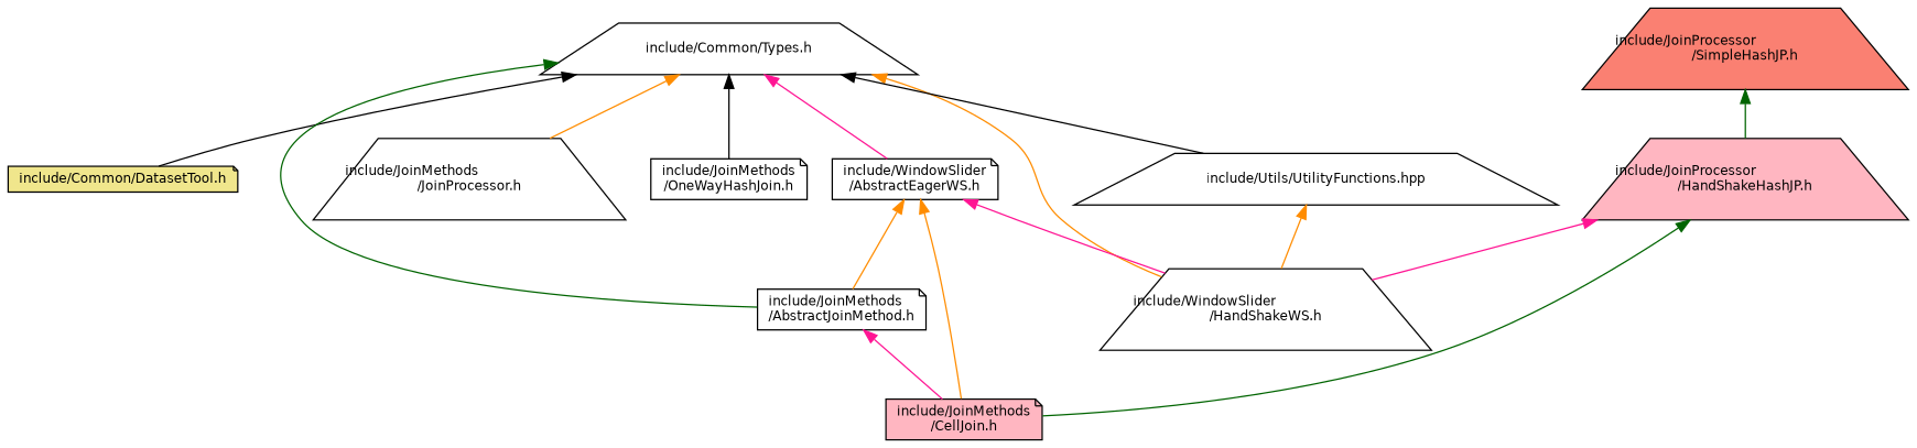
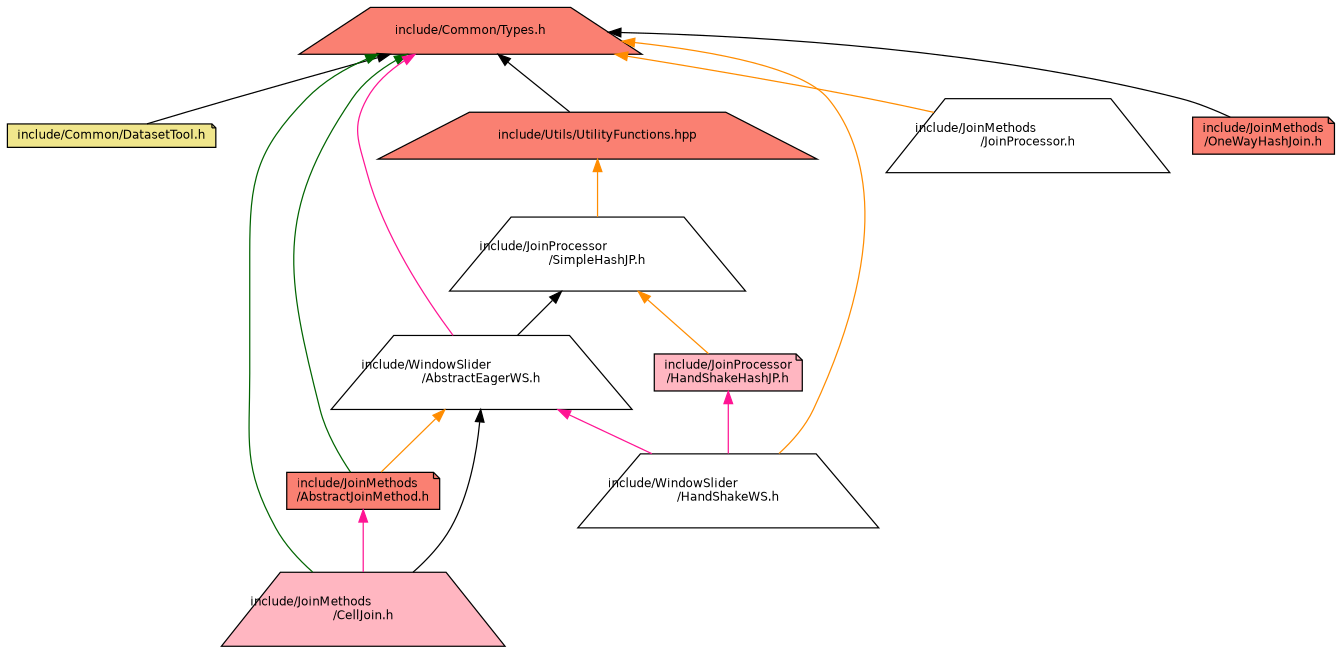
  digraph {
    node [color=black fillcolor=salmon fontname=Helvetica fontsize=10 shape=trapezium style=filled]
    edge [color=darkorange dir=back fontname=Helvetica fontsize=10 labelfontname=Helvetica labelfontsize=10 style=solid]
-   n1 [fillcolor=white fontcolor=black height=0.2 label="include/Common/Types.h" width=0.4]
+   n1 [fontcolor=black height=0.2 label="include/Common/Types.h" width=0.4]
    n2 [fillcolor=khaki height=0.2 label="include/Common/DatasetTool.h" shape=note width=0.4]
-   n3 [fillcolor=white height=0.2 label="include/JoinMethods\l/AbstractJoinMethod.h" shape=note width=0.4]
-   n4 [fillcolor=lightpink height=0.2 label="include/JoinMethods\l/CellJoin.h" shape=note width=0.4]
+   n3 [height=0.2 label="include/JoinMethods\l/AbstractJoinMethod.h" shape=note width=0.4]
+   n4 [fillcolor=lightpink height=0.2 label="include/JoinMethods\l/CellJoin.h" width=0.4]
    n5 [fillcolor=white height=0.2 label="include/JoinMethods\l/JoinProcessor.h" width=0.4]
-   n6 [fillcolor=white height=0.2 label="include/JoinMethods\l/OneWayHashJoin.h" shape=note width=0.4]
+   n6 [height=0.2 label="include/JoinMethods\l/OneWayHashJoin.h" shape=note width=0.4]
    n7 [fillcolor=white height=0.2 label="include/WindowSlider\l/HandShakeWS.h" width=0.4]
-   n8 [fillcolor=white height=0.2 label="include/WindowSlider\l/AbstractEagerWS.h" shape=note width=0.4]
-   n9 [fillcolor=white height=0.2 label="include/Utils/UtilityFunctions.hpp" width=0.4]
-   n10 [height=0.2 label="include/JoinProcessor\l/SimpleHashJP.h" width=0.4]
-   n11 [fillcolor=lightpink height=0.2 label="include/JoinProcessor\l/HandShakeHashJP.h" width=0.4]
+   n8 [fillcolor=white height=0.2 label="include/WindowSlider\l/AbstractEagerWS.h" width=0.4]
+   n9 [height=0.2 label="include/Utils/UtilityFunctions.hpp" width=0.4]
+   n10 [fillcolor=white height=0.2 label="include/JoinProcessor\l/SimpleHashJP.h" width=0.4]
+   n11 [fillcolor=lightpink height=0.2 label="include/JoinProcessor\l/HandShakeHashJP.h" shape=note width=0.4]
    n1 -> n2 [color=black]
    n1 -> n3 [color=darkgreen]
-   n11 -> n4 [color=darkgreen]
+   n1 -> n4 [color=darkgreen]
    n1 -> n5
    n1 -> n6 [color=black]
    n1 -> n7
    n1 -> n8 [color=deeppink]
    n1 -> n9 [color=black]
    n3 -> n4 [color=deeppink]
    n8 -> n3
-   n8 -> n4
+   n8 -> n4 [color=black]
    n8 -> n7 [color=deeppink]
-   n9 -> n7
-   n10 -> n11 [color=darkgreen]
+   n9 -> n10
+   n10 -> n8 [color=black]
+   n10 -> n11
    n11 -> n7 [color=deeppink]
  }
